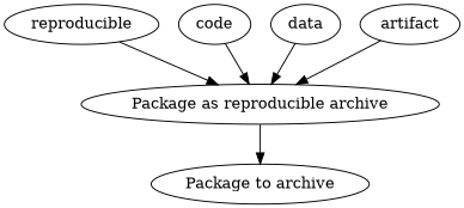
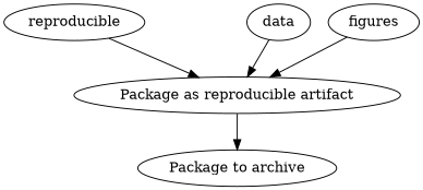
  digraph {
    n1 [label=reproducible]
-   n2 [label="Package as reproducible archive"]
+   n2 [label="Package as reproducible artifact"]
    n3 [label="Package to archive"]
-   n4 [label=code]
    n5 [label=data]
-   n6 [label=artifact]
+   n6 [label=figures]
    n1 -> n2
    n2 -> n3
-   n4 -> n2
    n5 -> n2
    n6 -> n2
  }
